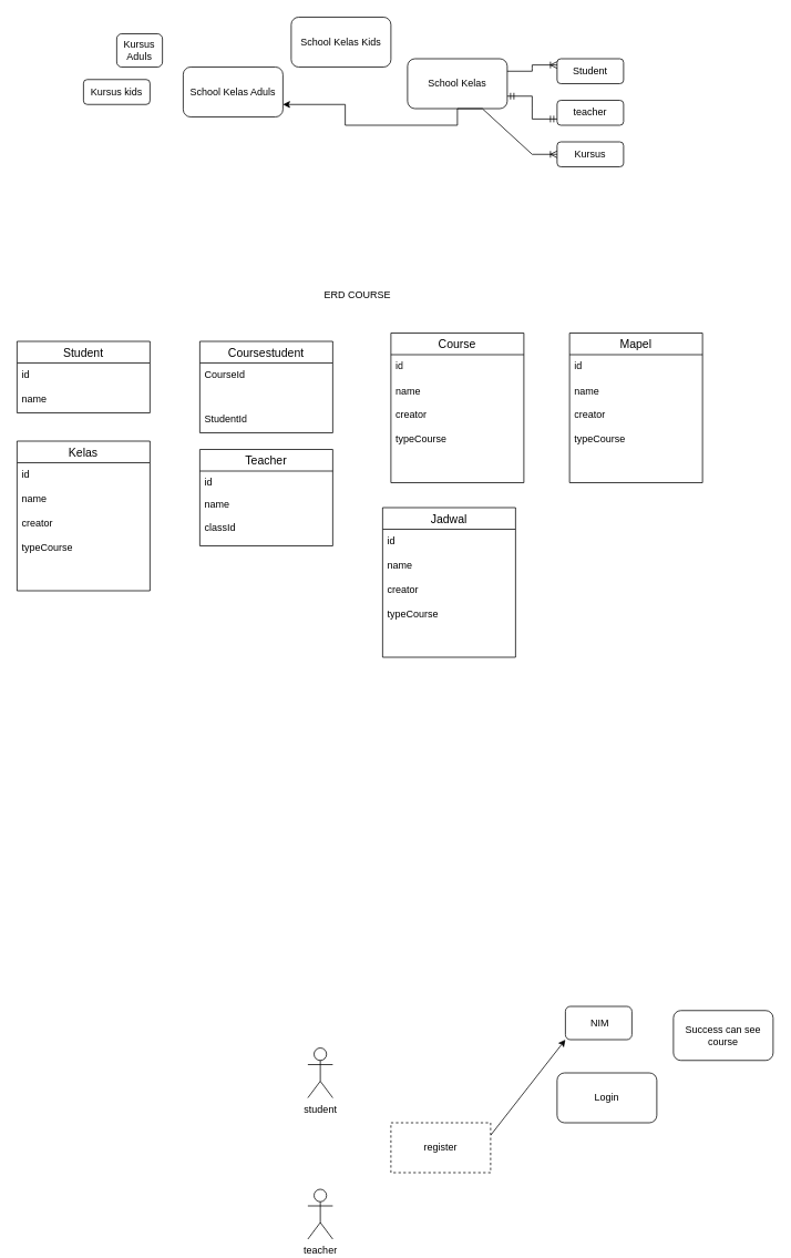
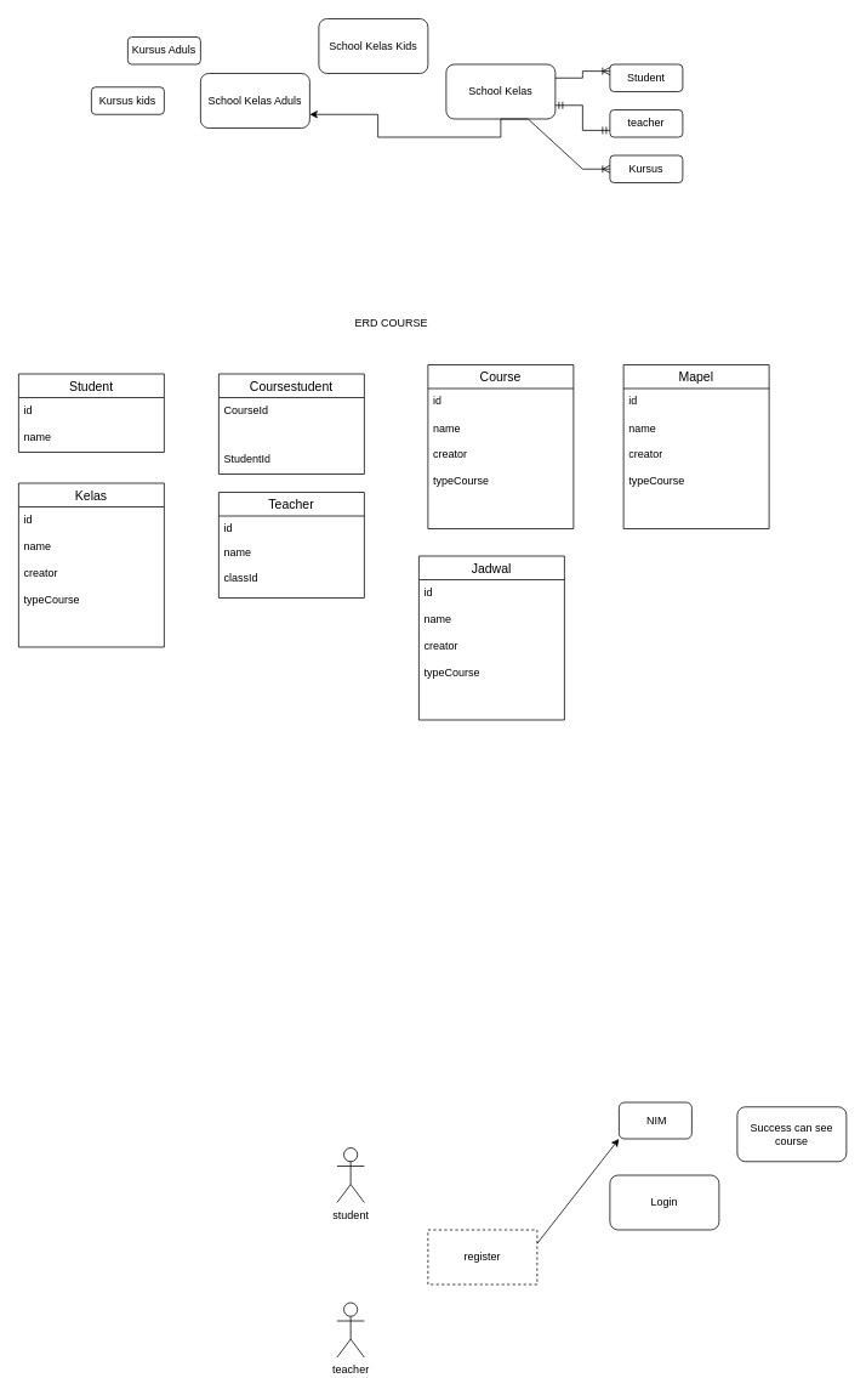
  <mxCell id="0" />
  <mxCell id="1" parent="0" />
  <mxCell id="2" style="edgeStyle=orthogonalEdgeStyle;rounded=0;orthogonalLoop=1;jettySize=auto;html=1;exitX=0.5;exitY=1;exitDx=0;exitDy=0;entryX=1;entryY=0.75;entryDx=0;entryDy=0;" parent="1" source="3" target="10" edge="1"><mxGeometry relative="1" as="geometry" /></mxCell>
  <mxCell id="3" value="School Kelas&lt;br&gt;" style="rounded=1;whiteSpace=wrap;html=1;" parent="1" vertex="1"><mxGeometry x="490" y="70" width="120" height="60" as="geometry" /></mxCell>
  <mxCell id="4" value="Kursus" style="rounded=1;whiteSpace=wrap;html=1;" parent="1" vertex="1"><mxGeometry x="670" y="170" width="80" height="30" as="geometry" /></mxCell>
  <mxCell id="5" value="teacher" style="rounded=1;whiteSpace=wrap;html=1;" parent="1" vertex="1"><mxGeometry x="670" y="120" width="80" height="30" as="geometry" /></mxCell>
  <mxCell id="6" value="Student" style="rounded=1;whiteSpace=wrap;html=1;" parent="1" vertex="1"><mxGeometry x="670" y="70" width="80" height="30" as="geometry" /></mxCell>
  <mxCell id="7" value="" style="edgeStyle=entityRelationEdgeStyle;fontSize=12;html=1;endArrow=ERoneToMany;rounded=0;entryX=0;entryY=0.25;entryDx=0;entryDy=0;exitX=1;exitY=0.25;exitDx=0;exitDy=0;" parent="1" source="3" target="6" edge="1"><mxGeometry width="100" height="100" relative="1" as="geometry"><mxPoint x="780" y="420" as="sourcePoint" /><mxPoint x="880" y="320" as="targetPoint" /></mxGeometry></mxCell>
  <mxCell id="8" value="" style="edgeStyle=entityRelationEdgeStyle;fontSize=12;html=1;endArrow=ERmandOne;startArrow=ERmandOne;rounded=0;entryX=0;entryY=0.75;entryDx=0;entryDy=0;exitX=1;exitY=0.75;exitDx=0;exitDy=0;" parent="1" source="3" target="5" edge="1"><mxGeometry width="100" height="100" relative="1" as="geometry"><mxPoint x="620" y="340" as="sourcePoint" /><mxPoint x="720" y="360" as="targetPoint" /><Array as="points"><mxPoint x="630" y="360" /><mxPoint x="630" y="350" /><mxPoint x="660" y="370" /><mxPoint x="640" y="370" /><mxPoint x="630" y="350" /><mxPoint x="630" y="370" /></Array></mxGeometry></mxCell>
  <mxCell id="9" value="" style="edgeStyle=entityRelationEdgeStyle;fontSize=12;html=1;endArrow=ERoneToMany;rounded=0;exitX=0.5;exitY=1;exitDx=0;exitDy=0;entryX=0;entryY=0.5;entryDx=0;entryDy=0;" parent="1" source="3" target="4" edge="1"><mxGeometry width="100" height="100" relative="1" as="geometry"><mxPoint x="860" y="570" as="sourcePoint" /><mxPoint x="820" y="570" as="targetPoint" /></mxGeometry></mxCell>
  <mxCell id="10" value="School Kelas Aduls" style="rounded=1;whiteSpace=wrap;html=1;" parent="1" vertex="1"><mxGeometry x="220" y="80" width="120" height="60" as="geometry" /></mxCell>
  <mxCell id="11" value="School Kelas Kids" style="rounded=1;whiteSpace=wrap;html=1;" parent="1" vertex="1"><mxGeometry x="350" y="20" width="120" height="60" as="geometry" /></mxCell>
  <mxCell id="12" value="Kursus kids" style="rounded=1;whiteSpace=wrap;html=1;" parent="1" vertex="1"><mxGeometry x="100" y="95" width="80" height="30" as="geometry" /></mxCell>
- <mxCell id="13" value="Kursus Aduls" style="rounded=1;whiteSpace=wrap;html=1;" parent="1" vertex="1"><mxGeometry x="140" y="40" width="55" height="40" as="geometry" /></mxCell>
+ <mxCell id="13" value="Kursus Aduls" style="rounded=1;whiteSpace=wrap;html=1;" parent="1" vertex="1"><mxGeometry x="140" y="40" width="80" height="30" as="geometry" /></mxCell>
  <mxCell id="14" value="Student" style="swimlane;fontStyle=0;childLayout=stackLayout;horizontal=1;startSize=26;horizontalStack=0;resizeParent=1;resizeParentMax=0;resizeLast=0;collapsible=1;marginBottom=0;align=center;fontSize=14;" parent="1" vertex="1"><mxGeometry x="20" y="410" width="160" height="86" as="geometry" /></mxCell>
  <mxCell id="15" value="id" style="text;strokeColor=none;fillColor=none;spacingLeft=4;spacingRight=4;overflow=hidden;rotatable=0;points=[[0,0.5],[1,0.5]];portConstraint=eastwest;fontSize=12;whiteSpace=wrap;html=1;" parent="14" vertex="1"><mxGeometry y="26" width="160" height="30" as="geometry" /></mxCell>
  <mxCell id="16" value="name" style="text;strokeColor=none;fillColor=none;spacingLeft=4;spacingRight=4;overflow=hidden;rotatable=0;points=[[0,0.5],[1,0.5]];portConstraint=eastwest;fontSize=12;whiteSpace=wrap;html=1;" parent="14" vertex="1"><mxGeometry y="56" width="160" height="30" as="geometry" /></mxCell>
  <mxCell id="17" value="Coursestudent" style="swimlane;fontStyle=0;childLayout=stackLayout;horizontal=1;startSize=26;horizontalStack=0;resizeParent=1;resizeParentMax=0;resizeLast=0;collapsible=1;marginBottom=0;align=center;fontSize=14;" parent="1" vertex="1"><mxGeometry x="240" y="410" width="160" height="110" as="geometry" /></mxCell>
  <mxCell id="18" value="CourseId" style="text;strokeColor=none;fillColor=none;spacingLeft=4;spacingRight=4;overflow=hidden;rotatable=0;points=[[0,0.5],[1,0.5]];portConstraint=eastwest;fontSize=12;whiteSpace=wrap;html=1;" parent="17" vertex="1"><mxGeometry y="26" width="160" height="54" as="geometry" /></mxCell>
  <mxCell id="19" value="StudentId" style="text;strokeColor=none;fillColor=none;spacingLeft=4;spacingRight=4;overflow=hidden;rotatable=0;points=[[0,0.5],[1,0.5]];portConstraint=eastwest;fontSize=12;whiteSpace=wrap;html=1;" parent="17" vertex="1"><mxGeometry y="80" width="160" height="30" as="geometry" /></mxCell>
  <mxCell id="20" value="Teacher" style="swimlane;fontStyle=0;childLayout=stackLayout;horizontal=1;startSize=26;horizontalStack=0;resizeParent=1;resizeParentMax=0;resizeLast=0;collapsible=1;marginBottom=0;align=center;fontSize=14;" parent="1" vertex="1"><mxGeometry x="240" y="540" width="160" height="116" as="geometry" /></mxCell>
  <mxCell id="21" value="id" style="text;strokeColor=none;fillColor=none;spacingLeft=4;spacingRight=4;overflow=hidden;rotatable=0;points=[[0,0.5],[1,0.5]];portConstraint=eastwest;fontSize=12;whiteSpace=wrap;html=1;" parent="20" vertex="1"><mxGeometry y="26" width="160" height="26" as="geometry" /></mxCell>
  <mxCell id="22" value="name&lt;br&gt;&lt;br&gt;classId" style="text;strokeColor=none;fillColor=none;spacingLeft=4;spacingRight=4;overflow=hidden;rotatable=0;points=[[0,0.5],[1,0.5]];portConstraint=eastwest;fontSize=12;whiteSpace=wrap;html=1;" parent="20" vertex="1"><mxGeometry y="52" width="160" height="64" as="geometry" /></mxCell>
  <mxCell id="23" value="ERD COURSE&lt;br&gt;" style="text;html=1;strokeColor=none;fillColor=none;align=center;verticalAlign=middle;whiteSpace=wrap;rounded=0;" parent="1" vertex="1"><mxGeometry y="340" width="180" height="30" as="geometry" x="340" /></mxCell>
  <mxCell id="24" value="Course" style="swimlane;fontStyle=0;childLayout=stackLayout;horizontal=1;startSize=26;horizontalStack=0;resizeParent=1;resizeParentMax=0;resizeLast=0;collapsible=1;marginBottom=0;align=center;fontSize=14;" parent="1" vertex="1"><mxGeometry x="470" y="400" width="160" height="180" as="geometry" /></mxCell>
  <mxCell id="25" value="id" style="text;strokeColor=none;fillColor=none;spacingLeft=4;spacingRight=4;overflow=hidden;rotatable=0;points=[[0,0.5],[1,0.5]];portConstraint=eastwest;fontSize=12;whiteSpace=wrap;html=1;" parent="24" vertex="1"><mxGeometry y="26" width="160" height="30" as="geometry" /></mxCell>
  <mxCell id="26" value="name&lt;br&gt;&lt;br&gt;creator&lt;br&gt;&lt;br&gt;typeCourse" style="text;strokeColor=none;fillColor=none;spacingLeft=4;spacingRight=4;overflow=hidden;rotatable=0;points=[[0,0.5],[1,0.5]];portConstraint=eastwest;fontSize=12;whiteSpace=wrap;html=1;" parent="24" vertex="1"><mxGeometry y="56" width="160" height="124" as="geometry" /></mxCell>
  <mxCell id="27" value="Kelas" style="swimlane;fontStyle=0;childLayout=stackLayout;horizontal=1;startSize=26;horizontalStack=0;resizeParent=1;resizeParentMax=0;resizeLast=0;collapsible=1;marginBottom=0;align=center;fontSize=14;" parent="1" vertex="1"><mxGeometry x="20" y="530" width="160" height="180" as="geometry" /></mxCell>
  <mxCell id="28" value="id" style="text;strokeColor=none;fillColor=none;spacingLeft=4;spacingRight=4;overflow=hidden;rotatable=0;points=[[0,0.5],[1,0.5]];portConstraint=eastwest;fontSize=12;whiteSpace=wrap;html=1;" parent="27" vertex="1"><mxGeometry y="26" width="160" height="30" as="geometry" /></mxCell>
  <mxCell id="29" value="name&lt;br&gt;&lt;br&gt;creator&lt;br&gt;&lt;br&gt;typeCourse" style="text;strokeColor=none;fillColor=none;spacingLeft=4;spacingRight=4;overflow=hidden;rotatable=0;points=[[0,0.5],[1,0.5]];portConstraint=eastwest;fontSize=12;whiteSpace=wrap;html=1;" parent="27" vertex="1"><mxGeometry y="56" width="160" height="124" as="geometry" /></mxCell>
  <mxCell id="30" value="student" style="shape=umlActor;verticalLabelPosition=bottom;verticalAlign=top;html=1;outlineConnect=0;" parent="1" vertex="1"><mxGeometry x="370" y="1260" width="30" height="60" as="geometry" /></mxCell>
  <mxCell id="31" value="teacher" style="shape=umlActor;verticalLabelPosition=bottom;verticalAlign=top;html=1;outlineConnect=0;" parent="1" vertex="1"><mxGeometry x="370" y="1430" width="30" height="60" as="geometry" /></mxCell>
  <mxCell id="32" style="edgeStyle=none;html=1;exitX=1;exitY=0.25;exitDx=0;exitDy=0;entryX=0;entryY=1;entryDx=0;entryDy=0;" parent="1" source="33" target="35" edge="1"><mxGeometry relative="1" as="geometry" /></mxCell>
  <mxCell id="33" value="register" style="rounded=0;whiteSpace=wrap;html=1;dashed=1;" parent="1" vertex="1"><mxGeometry x="470" y="1350" width="120" height="60" as="geometry" /></mxCell>
  <mxCell id="34" value="Login" style="rounded=1;whiteSpace=wrap;html=1;" parent="1" vertex="1"><mxGeometry x="670" y="1290" width="120" height="60" as="geometry" /></mxCell>
  <mxCell id="35" value="&amp;nbsp;NIM" style="rounded=1;whiteSpace=wrap;html=1;" parent="1" vertex="1"><mxGeometry x="680" y="1210" width="80" height="40" as="geometry" /></mxCell>
  <mxCell id="36" value="Success can see course" style="rounded=1;whiteSpace=wrap;html=1;" parent="1" vertex="1"><mxGeometry x="810" y="1215" width="120" height="60" as="geometry" /></mxCell>
  <mxCell id="37" value="Mapel" style="swimlane;fontStyle=0;childLayout=stackLayout;horizontal=1;startSize=26;horizontalStack=0;resizeParent=1;resizeParentMax=0;resizeLast=0;collapsible=1;marginBottom=0;align=center;fontSize=14;" vertex="1" parent="1"><mxGeometry x="685" y="400" width="160" height="180" as="geometry" /></mxCell>
  <mxCell id="38" value="id" style="text;strokeColor=none;fillColor=none;spacingLeft=4;spacingRight=4;overflow=hidden;rotatable=0;points=[[0,0.5],[1,0.5]];portConstraint=eastwest;fontSize=12;whiteSpace=wrap;html=1;" vertex="1" parent="37"><mxGeometry y="26" width="160" height="30" as="geometry" /></mxCell>
  <mxCell id="39" value="name&lt;br&gt;&lt;br&gt;creator&lt;br&gt;&lt;br&gt;typeCourse" style="text;strokeColor=none;fillColor=none;spacingLeft=4;spacingRight=4;overflow=hidden;rotatable=0;points=[[0,0.5],[1,0.5]];portConstraint=eastwest;fontSize=12;whiteSpace=wrap;html=1;" vertex="1" parent="37"><mxGeometry y="56" width="160" height="124" as="geometry" /></mxCell>
  <mxCell id="40" value="Jadwal" style="swimlane;fontStyle=0;childLayout=stackLayout;horizontal=1;startSize=26;horizontalStack=0;resizeParent=1;resizeParentMax=0;resizeLast=0;collapsible=1;marginBottom=0;align=center;fontSize=14;" vertex="1" parent="1"><mxGeometry x="460" y="610" width="160" height="180" as="geometry" /></mxCell>
  <mxCell id="41" value="id" style="text;strokeColor=none;fillColor=none;spacingLeft=4;spacingRight=4;overflow=hidden;rotatable=0;points=[[0,0.5],[1,0.5]];portConstraint=eastwest;fontSize=12;whiteSpace=wrap;html=1;" vertex="1" parent="40"><mxGeometry y="26" width="160" height="30" as="geometry" /></mxCell>
  <mxCell id="42" value="name&lt;br&gt;&lt;br&gt;creator&lt;br&gt;&lt;br&gt;typeCourse" style="text;strokeColor=none;fillColor=none;spacingLeft=4;spacingRight=4;overflow=hidden;rotatable=0;points=[[0,0.5],[1,0.5]];portConstraint=eastwest;fontSize=12;whiteSpace=wrap;html=1;" vertex="1" parent="40"><mxGeometry y="56" width="160" height="124" as="geometry" /></mxCell>
